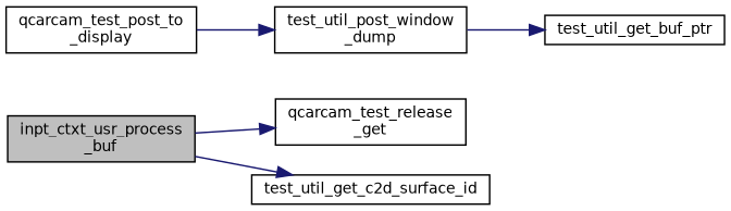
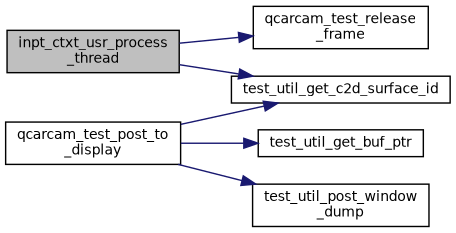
  digraph {
    rankdir=LR
    node [color=black fillcolor=white fontname=Helvetica fontsize=10 shape=record style=filled]
    edge [color=midnightblue fontname=Helvetica fontsize=10 labelfontname=Helvetica labelfontsize=10 style=solid]
-   n1 [fillcolor=grey75 fontcolor=black height=0.2 label="inpt_ctxt_usr_process\l_buf" width=0.4]
-   n2 [height=0.2 label="qcarcam_test_release\l_get" width=0.4]
+   n1 [fillcolor=grey75 fontcolor=black height=0.2 label="inpt_ctxt_usr_process\l_thread" width=0.4]
+   n2 [height=0.2 label="qcarcam_test_release\l_frame" width=0.4]
    n3 [height=0.2 label=test_util_get_c2d_surface_id width=0.4]
    n4 [height=0.2 label="qcarcam_test_post_to\l_display" width=0.4]
    n5 [height=0.2 label=test_util_get_buf_ptr width=0.4]
    n6 [height=0.2 label="test_util_post_window\l_dump" width=0.4]
    n1 -> n2
    n1 -> n3
-   n6 -> n5
+   n4 -> n3
+   n4 -> n5
    n4 -> n6
  }
